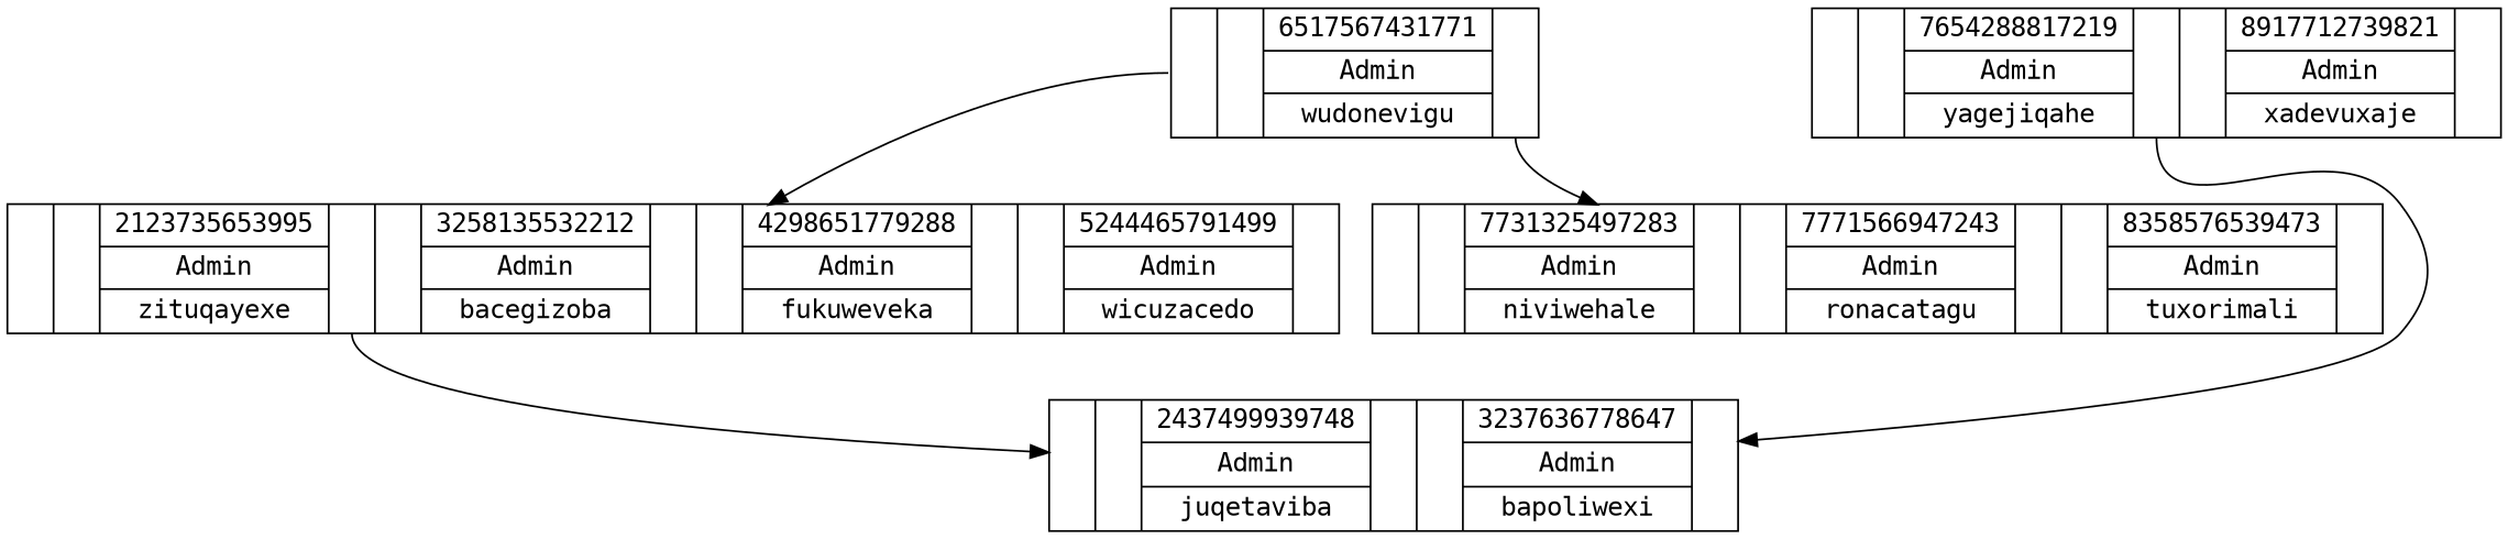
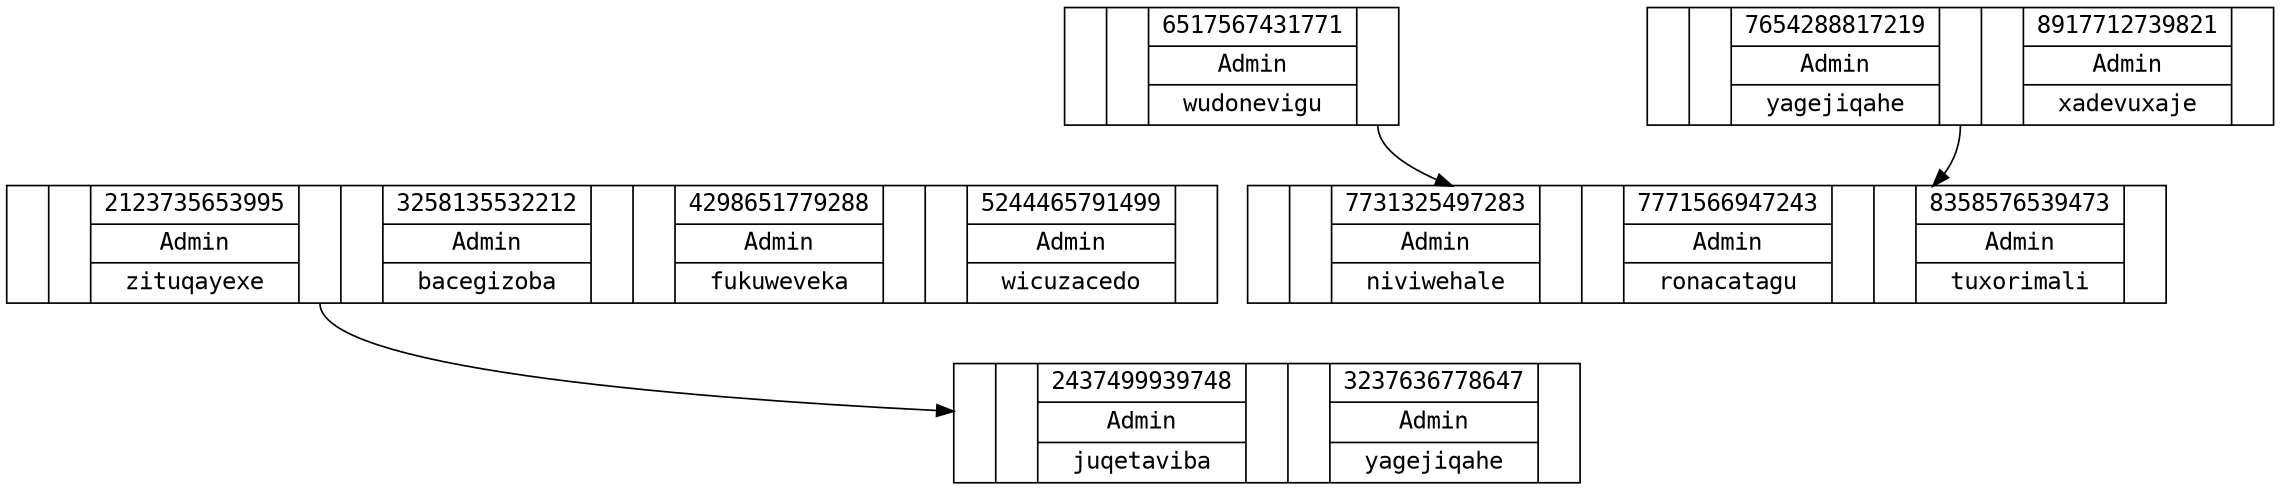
  digraph {
    fontname="DejaVu Sans Mono"
    node [fontname="DejaVu Sans Mono" shape=record]
    edge [fontname="DejaVu Sans Mono" tailport=f2]
    n1 [label="<f0>|<f1>|{6517567431771|Admin|wudonevigu}|<f2>"]
    n2 [label="<f0>|<f1>|{2123735653995|Admin|zituqayexe}|<f2>|<f3>|{3258135532212|Admin|bacegizoba}|<f4>|<f5>|{4298651779288|Admin|fukuweveka}|<f6>|<f7>|{5244465791499|Admin|wicuzacedo}|<f8>"]
    n3 [label="<f0>|<f1>|{7731325497283|Admin|niviwehale}|<f2>|<f3>|{7771566947243|Admin|ronacatagu}|<f4>|<f5>|{8358576539473|Admin|tuxorimali}|<f6>"]
-   n4 [label="<f0>|<f1>|{2437499939748|Admin|juqetaviba}|<f2>|<f3>|{3237636778647|Admin|bapoliwexi}|<f4>"]
+   n4 [label="<f0>|<f1>|{2437499939748|Admin|juqetaviba}|<f2>|<f3>|{3237636778647|Admin|yagejiqahe}|<f4>"]
    n5 [label="<f0>|<f1>|{7654288817219|Admin|yagejiqahe}|<f2>|<f3>|{8917712739821|Admin|xadevuxaje}|<f4>"]
-   n1 -> n2 [tailport=f0]
    n1 -> n3
    n2 -> n4
-   n5 -> n4
+   n5 -> n3
  }
